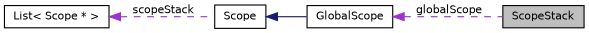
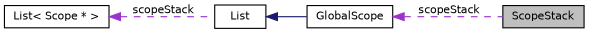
  digraph {
    rankdir=LR
    node [color=black fillcolor=white fontname=Helvetica fontsize=10 shape=record style=filled]
    edge [color=darkorchid3 dir=back fontname=Helvetica fontsize=10 labelfontname=Helvetica labelfontsize=10 style=dashed]
    n1 [fillcolor=grey75 fontcolor=black height=0.2 label=ScopeStack width=0.4]
    n2 [height=0.2 label=GlobalScope width=0.4]
-   n3 [height=0.2 label=Scope width=0.4]
+   n3 [height=0.2 label=List width=0.4]
    n4 [height=0.2 label="List\< Scope * \>" width=0.4]
-   n2 -> n1 [label=" globalScope"]
+   n2 -> n1 [label=" scopeStack"]
    n3 -> n2 [color=midnightblue style=solid]
    n4 -> n3 [label=" scopeStack"]
  }
